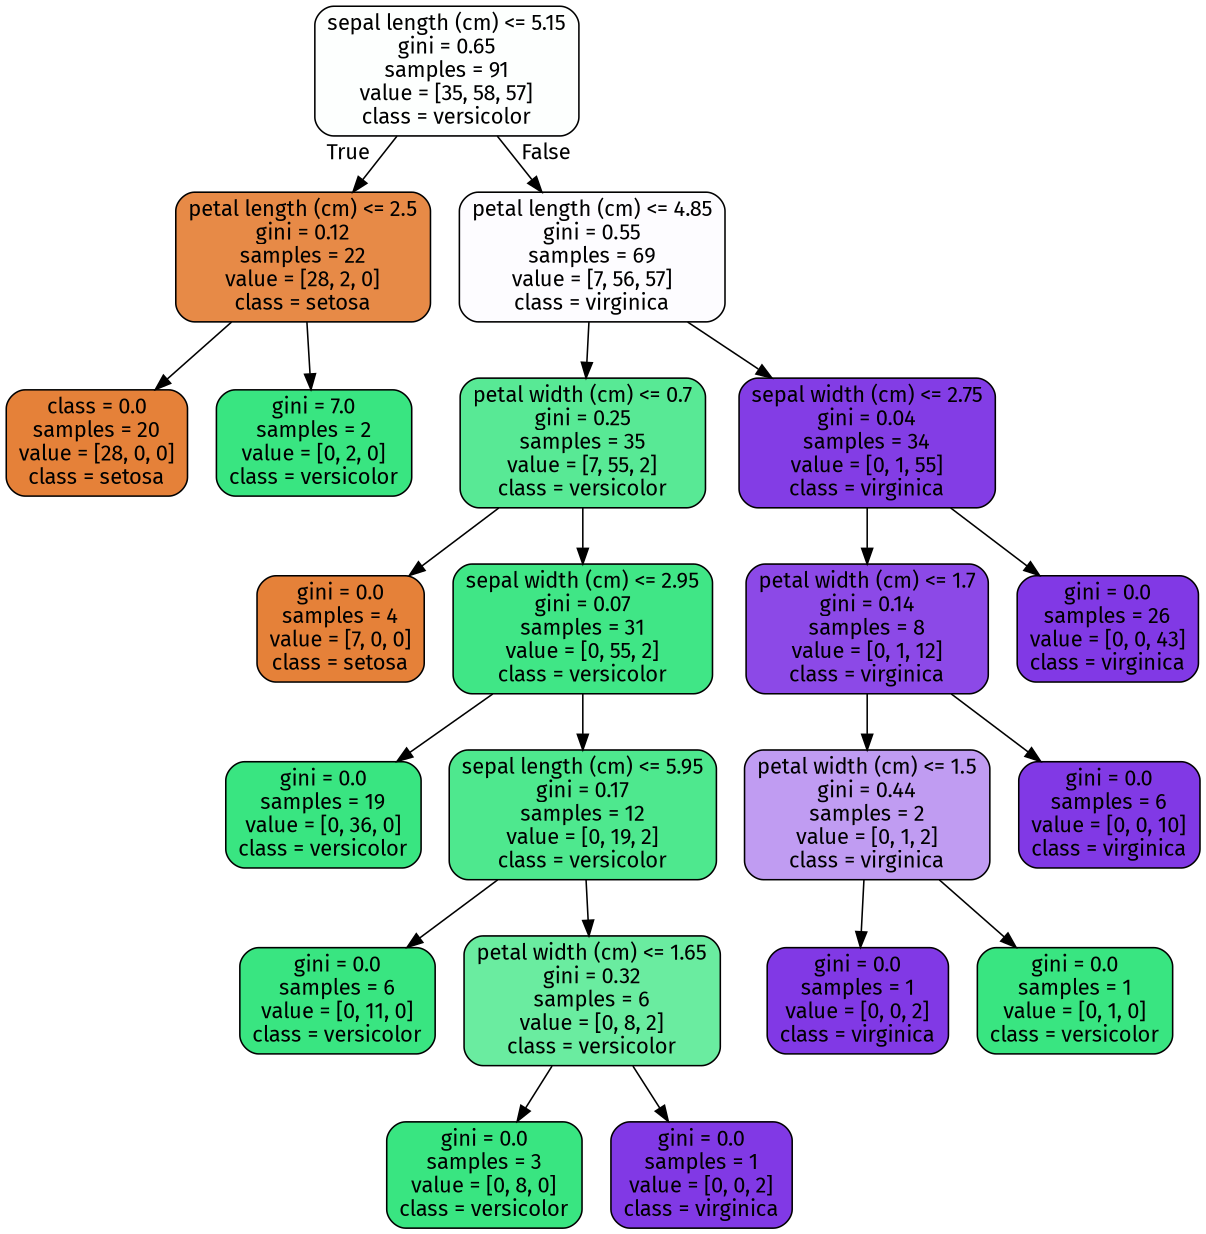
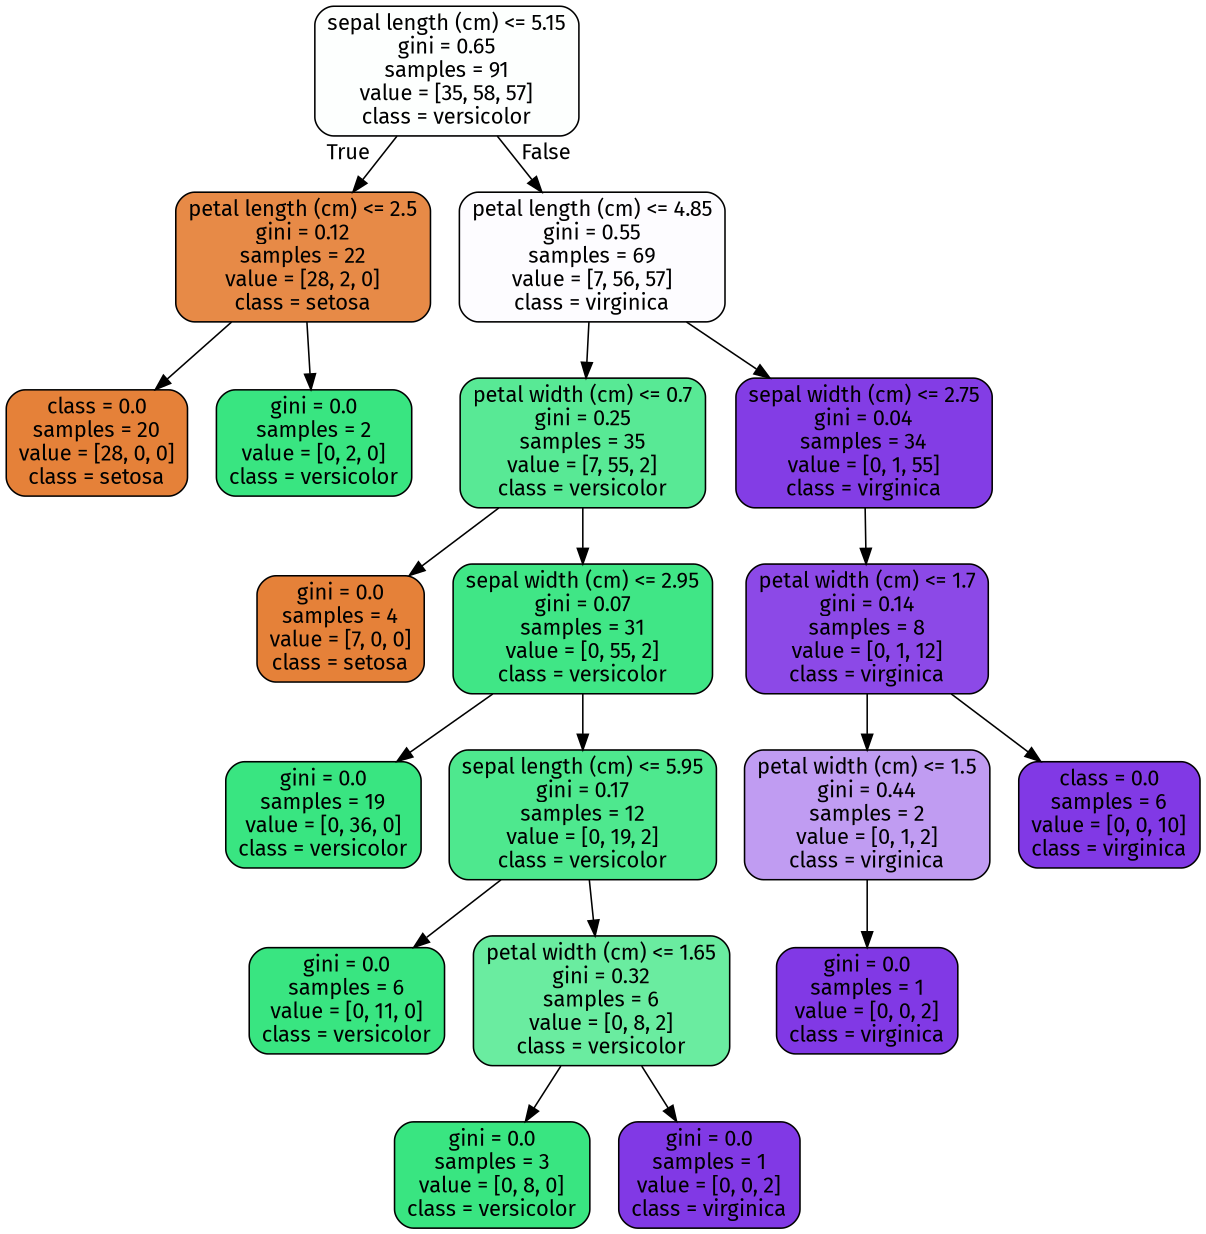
  digraph {
    fontname="Fira Sans"
    node [color=black fillcolor="#39e581" fontname="Fira Sans" shape=box style="filled, rounded"]
    edge [fontname="Fira Sans"]
    n1 [fillcolor="#fdfffe" label="sepal length (cm) <= 5.15\ngini = 0.65\nsamples = 91\nvalue = [35, 58, 57]\nclass = versicolor"]
    n2 [fillcolor="#e78a47" label="petal length (cm) <= 2.5\ngini = 0.12\nsamples = 22\nvalue = [28, 2, 0]\nclass = setosa"]
    n3 [fillcolor="#fdfcff" label="petal length (cm) <= 4.85\ngini = 0.55\nsamples = 69\nvalue = [7, 56, 57]\nclass = virginica"]
    n4 [fillcolor="#e58139" label="class = 0.0\nsamples = 20\nvalue = [28, 0, 0]\nclass = setosa"]
-   n5 [label="gini = 7.0\nsamples = 2\nvalue = [0, 2, 0]\nclass = versicolor"]
+   n5 [label="gini = 0.0\nsamples = 2\nvalue = [0, 2, 0]\nclass = versicolor"]
    n6 [fillcolor="#58e995" label="petal width (cm) <= 0.7\ngini = 0.25\nsamples = 35\nvalue = [7, 55, 2]\nclass = versicolor"]
    n7 [fillcolor="#833de5" label="sepal width (cm) <= 2.75\ngini = 0.04\nsamples = 34\nvalue = [0, 1, 55]\nclass = virginica"]
    n8 [fillcolor="#e58139" label="gini = 0.0\nsamples = 4\nvalue = [7, 0, 0]\nclass = setosa"]
    n9 [fillcolor="#40e686" label="sepal width (cm) <= 2.95\ngini = 0.07\nsamples = 31\nvalue = [0, 55, 2]\nclass = versicolor"]
    n10 [fillcolor="#8c49e7" label="petal width (cm) <= 1.7\ngini = 0.14\nsamples = 8\nvalue = [0, 1, 12]\nclass = virginica"]
-   n11 [fillcolor="#8139e5" label="gini = 0.0\nsamples = 26\nvalue = [0, 0, 43]\nclass = virginica"]
    n12 [label="gini = 0.0\nsamples = 19\nvalue = [0, 36, 0]\nclass = versicolor"]
    n13 [fillcolor="#4ee88e" label="sepal length (cm) <= 5.95\ngini = 0.17\nsamples = 12\nvalue = [0, 19, 2]\nclass = versicolor"]
    n14 [label="gini = 0.0\nsamples = 6\nvalue = [0, 11, 0]\nclass = versicolor"]
    n15 [fillcolor="#6aeca0" label="petal width (cm) <= 1.65\ngini = 0.32\nsamples = 6\nvalue = [0, 8, 2]\nclass = versicolor"]
    n16 [label="gini = 0.0\nsamples = 3\nvalue = [0, 8, 0]\nclass = versicolor"]
    n17 [fillcolor="#8139e5" label="gini = 0.0\nsamples = 1\nvalue = [0, 0, 2]\nclass = virginica"]
    n18 [fillcolor="#c09cf2" label="petal width (cm) <= 1.5\ngini = 0.44\nsamples = 2\nvalue = [0, 1, 2]\nclass = virginica"]
-   n19 [fillcolor="#8139e5" label="gini = 0.0\nsamples = 6\nvalue = [0, 0, 10]\nclass = virginica"]
+   n19 [fillcolor="#8139e5" label="class = 0.0\nsamples = 6\nvalue = [0, 0, 10]\nclass = virginica"]
    n20 [fillcolor="#8139e5" label="gini = 0.0\nsamples = 1\nvalue = [0, 0, 2]\nclass = virginica"]
-   n21 [label="gini = 0.0\nsamples = 1\nvalue = [0, 1, 0]\nclass = versicolor"]
    n1 -> n2 [headlabel=True labelangle=45 labeldistance=2.5]
    n1 -> n3 [headlabel=False labelangle=-45 labeldistance=2.5]
    n2 -> n4
    n2 -> n5
    n3 -> n6
    n3 -> n7
    n6 -> n8
    n6 -> n9
    n7 -> n10
-   n7 -> n11
    n9 -> n12
    n9 -> n13
    n10 -> n18
    n10 -> n19
    n13 -> n14
    n13 -> n15
    n15 -> n16
    n15 -> n17
    n18 -> n20
-   n18 -> n21
  }
